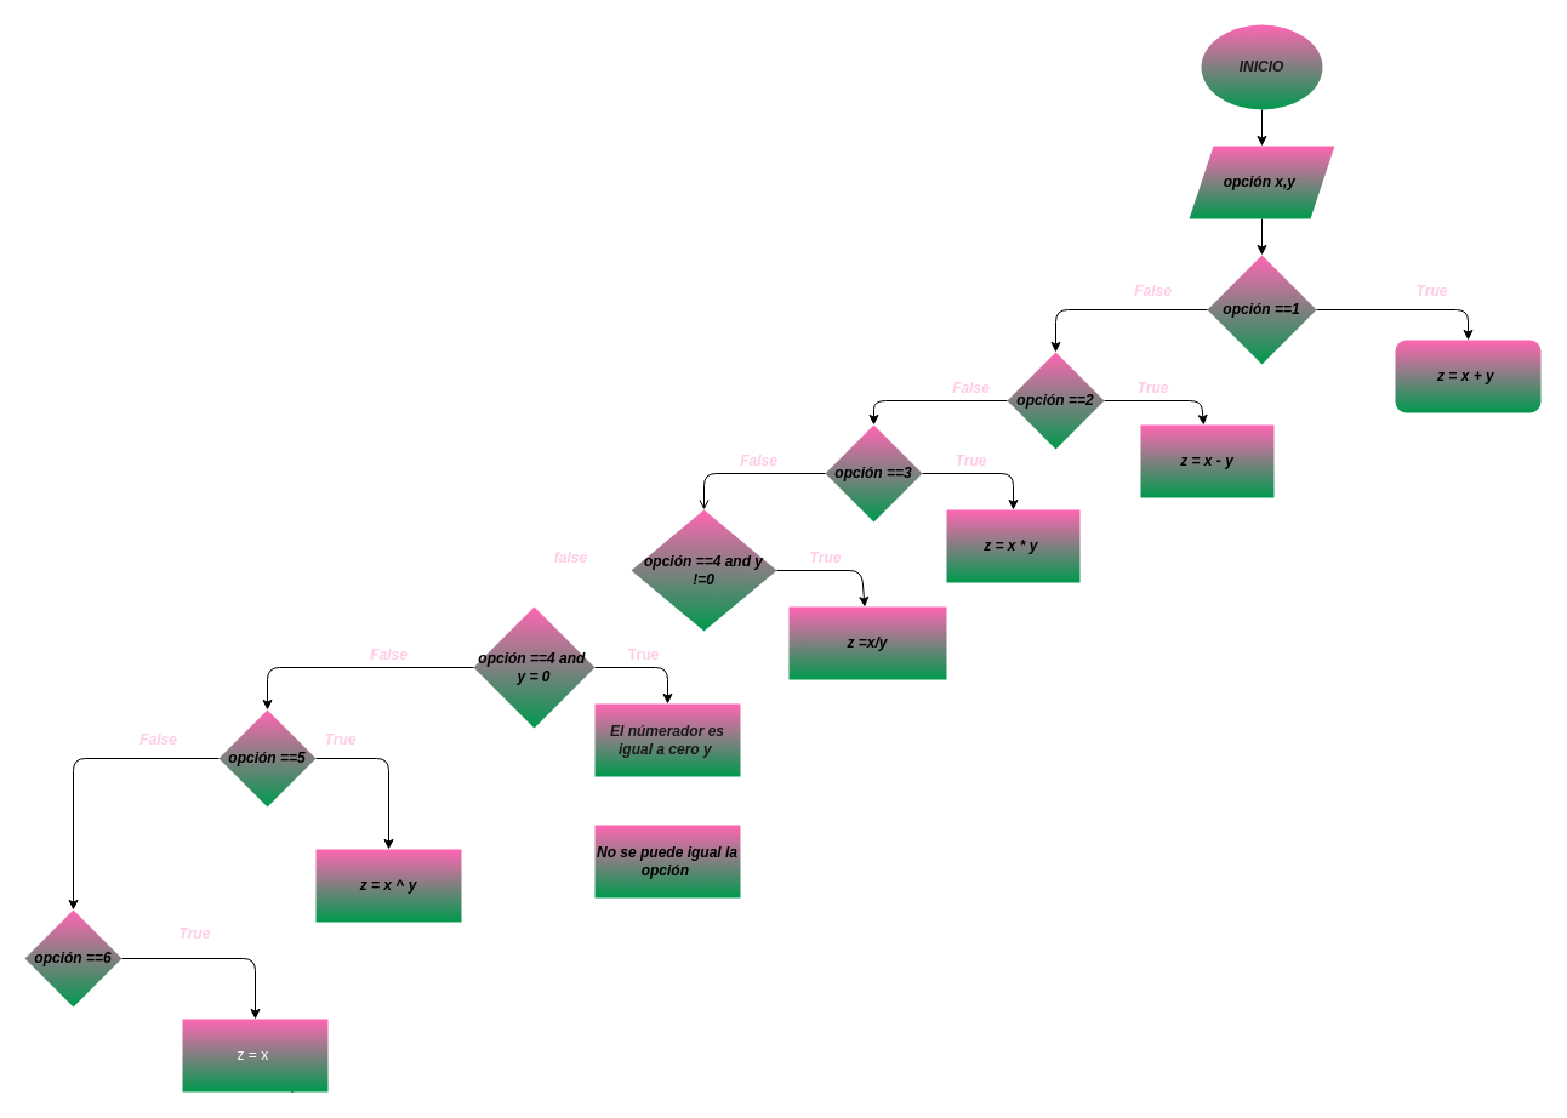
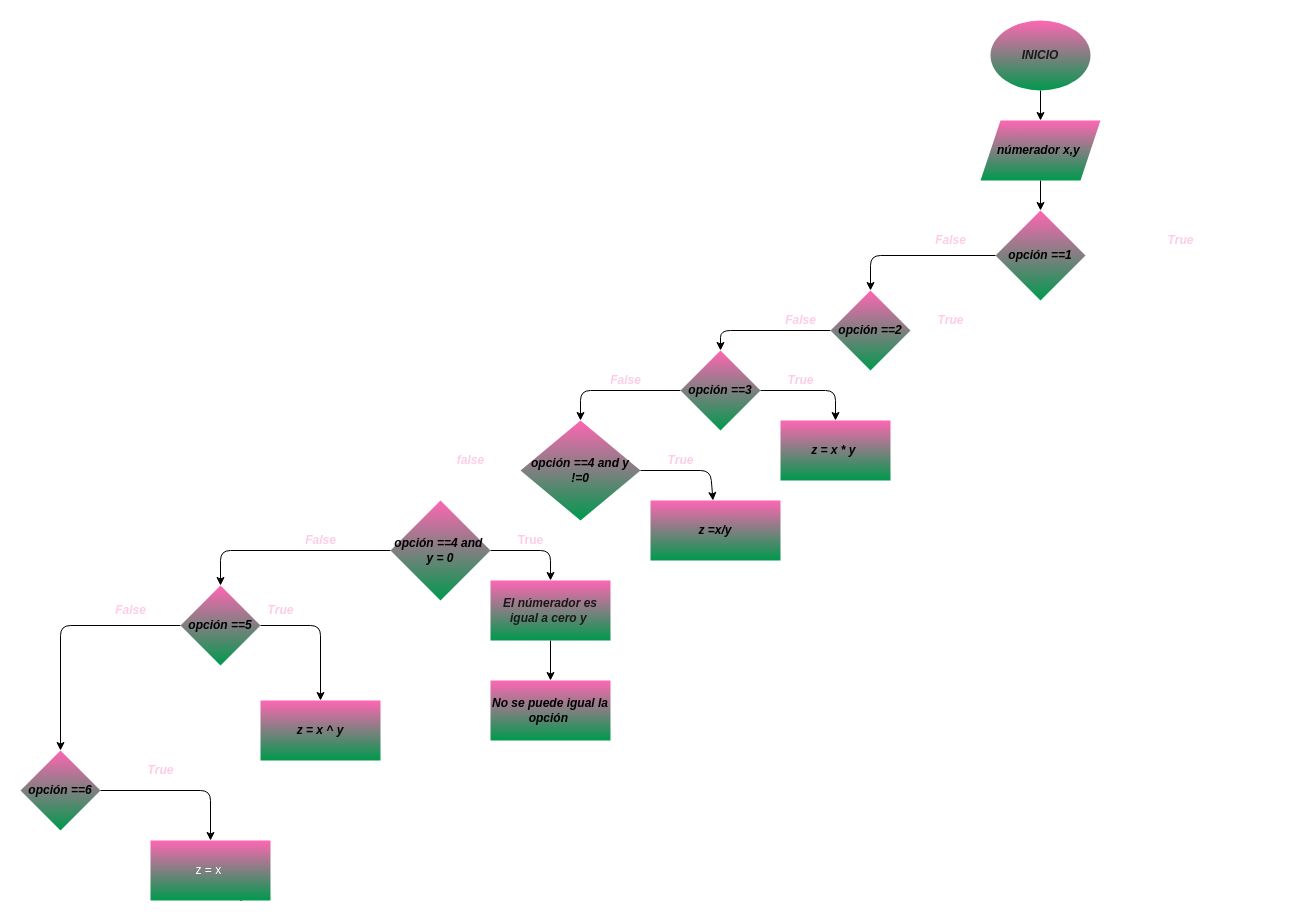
  <mxCell id="0" />
  <mxCell id="1" parent="0" />
  <mxCell id="2" value="" style="edgeStyle=none;html=1;fontColor=#1A1A1A;" edge="1" parent="1" source="3" target="5"><mxGeometry relative="1" as="geometry" /></mxCell>
  <mxCell id="3" value="&lt;b&gt;&lt;font color=&quot;#1a1a1a&quot;&gt;&lt;i&gt;INICIO&lt;/i&gt;&lt;/font&gt;&lt;/b&gt;" style="ellipse;whiteSpace=wrap;html=1;fillColor=#FF66B3;fontColor=#ffffff;strokeColor=none;gradientColor=#00994D;" vertex="1" parent="1"><mxGeometry x="990" y="20" width="100" height="70" as="geometry" /></mxCell>
  <mxCell id="4" value="" style="edgeStyle=none;html=1;fontColor=#000000;" edge="1" parent="1" source="5" target="8"><mxGeometry relative="1" as="geometry" /></mxCell>
- <mxCell id="5" value="&lt;font color=&quot;#000000&quot;&gt;&lt;b&gt;&lt;i&gt;opción x,y&amp;nbsp;&lt;/i&gt;&lt;/b&gt;&lt;/font&gt;" style="shape=parallelogram;perimeter=parallelogramPerimeter;whiteSpace=wrap;html=1;fixedSize=1;fillColor=#FF66B3;strokeColor=none;fontColor=#ffffff;gradientColor=#00994D;" vertex="1" parent="1"><mxGeometry x="980" y="120" width="120" height="60" as="geometry" /></mxCell>
- <mxCell id="6" value="" style="edgeStyle=none;html=1;fontColor=#000000;" edge="1" parent="1" source="8" target="9"><mxGeometry relative="1" as="geometry"><Array as="points"><mxPoint x="1210" y="255" /></Array></mxGeometry></mxCell>
+ <mxCell id="5" value="&lt;font color=&quot;#000000&quot;&gt;&lt;b&gt;&lt;i&gt;númerador x,y&amp;nbsp;&lt;/i&gt;&lt;/b&gt;&lt;/font&gt;" style="shape=parallelogram;perimeter=parallelogramPerimeter;whiteSpace=wrap;html=1;fixedSize=1;fillColor=#FF66B3;strokeColor=none;fontColor=#ffffff;gradientColor=#00994D;" vertex="1" parent="1"><mxGeometry x="980" y="120" width="120" height="60" as="geometry" /></mxCell>
  <mxCell id="7" value="" style="edgeStyle=none;html=1;fontColor=#000000;" edge="1" parent="1" source="8" target="12"><mxGeometry relative="1" as="geometry"><Array as="points"><mxPoint x="870" y="255" /></Array></mxGeometry></mxCell>
  <mxCell id="8" value="&lt;b&gt;&lt;font color=&quot;#000000&quot;&gt;&lt;i&gt;opción ==1&lt;/i&gt;&lt;/font&gt;&lt;/b&gt;" style="rhombus;whiteSpace=wrap;html=1;fillColor=#FF66B3;strokeColor=none;fontColor=#ffffff;gradientColor=#00994D;" vertex="1" parent="1"><mxGeometry x="995" y="210" width="90" height="90" as="geometry" /></mxCell>
- <mxCell id="9" value="&lt;b&gt;&lt;i&gt;&lt;font color=&quot;#000000&quot;&gt;z = x + y&amp;nbsp;&lt;/font&gt;&lt;/i&gt;&lt;/b&gt;" style="rounded=1;whiteSpace=wrap;html=1;fillColor=#FF66B3;strokeColor=none;fontColor=#ffffff;gradientColor=#00994D;" vertex="1" parent="1"><mxGeometry x="1150" y="280" width="120" height="60" as="geometry" /></mxCell>
- <mxCell id="10" value="" style="edgeStyle=none;html=1;fontColor=#000000;" edge="1" parent="1" source="12" target="13"><mxGeometry relative="1" as="geometry"><Array as="points"><mxPoint x="990" y="330" /></Array></mxGeometry></mxCell>
  <mxCell id="11" value="" style="edgeStyle=none;html=1;fontColor=#000000;" edge="1" parent="1" source="12" target="16"><mxGeometry relative="1" as="geometry"><Array as="points"><mxPoint x="720" y="330" /></Array></mxGeometry></mxCell>
  <mxCell id="12" value="&lt;b&gt;&lt;i&gt;&lt;font color=&quot;#000000&quot;&gt;opción ==2&lt;/font&gt;&lt;/i&gt;&lt;/b&gt;" style="rhombus;whiteSpace=wrap;html=1;fillColor=#FF66B3;strokeColor=none;fontColor=#ffffff;gradientColor=#00994D;" vertex="1" parent="1"><mxGeometry x="830" y="290" width="80" height="80" as="geometry" /></mxCell>
- <mxCell id="13" value="&lt;b&gt;&lt;i&gt;&lt;font color=&quot;#000000&quot;&gt;z = x - y&lt;/font&gt;&lt;/i&gt;&lt;/b&gt;" style="whiteSpace=wrap;html=1;fillColor=#FF66B3;strokeColor=none;fontColor=#ffffff;gradientColor=#00994D;" vertex="1" parent="1"><mxGeometry x="940" y="350" width="110" height="60" as="geometry" /></mxCell>
  <mxCell id="14" value="" style="edgeStyle=none;html=1;fontColor=#000000;" edge="1" parent="1" source="16" target="17"><mxGeometry relative="1" as="geometry"><Array as="points"><mxPoint x="835" y="390" /></Array></mxGeometry></mxCell>
- <mxCell id="15" value="" style="edgeStyle=none;html=1;fontColor=#1A1A1A;endArrow=open;" edge="1" parent="1" source="16" target="19"><mxGeometry relative="1" as="geometry"><Array as="points"><mxPoint x="580" y="390" /></Array></mxGeometry></mxCell>
+ <mxCell id="15" value="" style="edgeStyle=none;html=1;fontColor=#1A1A1A;" edge="1" parent="1" source="16" target="19"><mxGeometry relative="1" as="geometry"><Array as="points"><mxPoint x="580" y="390" /></Array></mxGeometry></mxCell>
  <mxCell id="16" value="&lt;b&gt;&lt;i&gt;&lt;font color=&quot;#000000&quot;&gt;opción ==3&lt;/font&gt;&lt;/i&gt;&lt;/b&gt;" style="rhombus;whiteSpace=wrap;html=1;fillColor=#FF66B3;strokeColor=none;fontColor=#ffffff;gradientColor=#00994D;" vertex="1" parent="1"><mxGeometry x="680" y="350" width="80" height="80" as="geometry" /></mxCell>
  <mxCell id="17" value="&lt;b&gt;&lt;i&gt;&lt;font color=&quot;#000000&quot;&gt;z = x * y&amp;nbsp;&lt;/font&gt;&lt;/i&gt;&lt;/b&gt;" style="whiteSpace=wrap;html=1;fillColor=#FF66B3;strokeColor=none;fontColor=#ffffff;gradientColor=#00994D;" vertex="1" parent="1"><mxGeometry x="780" y="420" width="110" height="60" as="geometry" /></mxCell>
  <mxCell id="18" value="" style="edgeStyle=none;html=1;fontColor=#000000;" edge="1" parent="1" source="19" target="20"><mxGeometry relative="1" as="geometry"><Array as="points"><mxPoint x="710" y="470" /></Array></mxGeometry></mxCell>
  <mxCell id="19" value="&lt;b&gt;&lt;i&gt;&lt;font color=&quot;#000000&quot;&gt;opción ==4 and y&lt;br&gt;!=0&lt;/font&gt;&lt;/i&gt;&lt;/b&gt;" style="rhombus;whiteSpace=wrap;html=1;fillColor=#FF66B3;strokeColor=none;fontColor=#ffffff;gradientColor=#00994D;" vertex="1" parent="1"><mxGeometry x="520" y="420" width="120" height="100" as="geometry" /></mxCell>
  <mxCell id="20" value="&lt;b&gt;&lt;i&gt;&lt;font color=&quot;#000000&quot;&gt;z =x/y&lt;/font&gt;&lt;/i&gt;&lt;/b&gt;" style="whiteSpace=wrap;html=1;fillColor=#FF66B3;strokeColor=none;fontColor=#ffffff;gradientColor=#00994D;" vertex="1" parent="1"><mxGeometry x="650" y="500" width="130" height="60" as="geometry" /></mxCell>
  <mxCell id="21" value="" style="edgeStyle=none;html=1;fontColor=#000000;" edge="1" parent="1" source="23" target="25"><mxGeometry relative="1" as="geometry"><Array as="points"><mxPoint x="550" y="550" /></Array></mxGeometry></mxCell>
  <mxCell id="22" value="" style="edgeStyle=none;html=1;fontColor=#000000;" edge="1" parent="1" source="23" target="29"><mxGeometry relative="1" as="geometry"><Array as="points"><mxPoint x="220" y="550" /></Array></mxGeometry></mxCell>
  <mxCell id="23" value="&lt;b&gt;&lt;i&gt;&lt;font color=&quot;#000000&quot;&gt;opción ==4 and&amp;nbsp;&lt;br&gt;y = 0&lt;/font&gt;&lt;/i&gt;&lt;/b&gt;" style="rhombus;whiteSpace=wrap;html=1;fillColor=#FF66B3;strokeColor=none;fontColor=#ffffff;gradientColor=#00994D;" vertex="1" parent="1"><mxGeometry x="390" y="500" width="100" height="100" as="geometry" /></mxCell>
+ <mxCell id="24" value="" style="edgeStyle=none;html=1;fontColor=#1A1A1A;" edge="1" parent="1" source="25" target="26"><mxGeometry relative="1" as="geometry" /></mxCell>
  <mxCell id="25" value="&lt;b&gt;&lt;i&gt;&lt;font color=&quot;#1a1a1a&quot;&gt;El númerador es igual a cero y&amp;nbsp;&lt;/font&gt;&lt;/i&gt;&lt;/b&gt;" style="whiteSpace=wrap;html=1;fillColor=#FF66B3;strokeColor=none;fontColor=#ffffff;gradientColor=#00994D;" vertex="1" parent="1"><mxGeometry x="490" y="580" width="120" height="60" as="geometry" /></mxCell>
  <mxCell id="26" value="&lt;font color=&quot;#000000&quot;&gt;&lt;b&gt;&lt;i&gt;No se puede igual la opción&amp;nbsp;&lt;/i&gt;&lt;/b&gt;&lt;/font&gt;" style="whiteSpace=wrap;html=1;fillColor=#FF66B3;strokeColor=none;fontColor=#ffffff;gradientColor=#00994D;" vertex="1" parent="1"><mxGeometry x="490" y="680" width="120" height="60" as="geometry" /></mxCell>
  <mxCell id="27" value="" style="edgeStyle=none;html=1;fontColor=#000000;" edge="1" parent="1" source="29" target="30"><mxGeometry relative="1" as="geometry"><Array as="points"><mxPoint x="320" y="625" /></Array></mxGeometry></mxCell>
  <mxCell id="28" value="" style="edgeStyle=none;html=1;fontColor=#000000;" edge="1" parent="1" source="29" target="32"><mxGeometry relative="1" as="geometry"><Array as="points"><mxPoint x="60" y="625" /></Array></mxGeometry></mxCell>
  <mxCell id="29" value="&lt;b&gt;&lt;i&gt;&lt;font color=&quot;#000000&quot;&gt;opción ==5&lt;/font&gt;&lt;/i&gt;&lt;/b&gt;" style="rhombus;whiteSpace=wrap;html=1;fillColor=#FF66B3;strokeColor=none;fontColor=#ffffff;gradientColor=#00994D;" vertex="1" parent="1"><mxGeometry x="180" y="585" width="80" height="80" as="geometry" /></mxCell>
  <mxCell id="30" value="&lt;b&gt;&lt;i&gt;&lt;font color=&quot;#000000&quot;&gt;z = x ^ y&lt;/font&gt;&lt;/i&gt;&lt;/b&gt;" style="whiteSpace=wrap;html=1;fillColor=#FF66B3;strokeColor=none;fontColor=#ffffff;gradientColor=#00994D;" vertex="1" parent="1"><mxGeometry x="260" y="700" width="120" height="60" as="geometry" /></mxCell>
  <mxCell id="31" value="" style="edgeStyle=none;html=1;fontColor=#000000;" edge="1" parent="1" source="32" target="34"><mxGeometry relative="1" as="geometry"><Array as="points"><mxPoint x="210" y="790" /></Array></mxGeometry></mxCell>
  <mxCell id="32" value="&lt;b&gt;&lt;i&gt;&lt;font color=&quot;#000000&quot;&gt;opción ==6&lt;/font&gt;&lt;/i&gt;&lt;/b&gt;" style="rhombus;whiteSpace=wrap;html=1;fillColor=#FF66B3;strokeColor=none;fontColor=#ffffff;gradientColor=#00994D;" vertex="1" parent="1"><mxGeometry x="20" y="750" width="80" height="80" as="geometry" /></mxCell>
  <mxCell id="33" style="edgeStyle=none;html=1;exitX=0.75;exitY=1;exitDx=0;exitDy=0;fontColor=#000000;" edge="1" parent="1" source="34"><mxGeometry relative="1" as="geometry"><mxPoint x="260" y="890" as="targetPoint" /></mxGeometry></mxCell>
  <mxCell id="34" value="z = x&amp;nbsp;" style="whiteSpace=wrap;html=1;fillColor=#FF66B3;strokeColor=none;fontColor=#ffffff;gradientColor=#00994D;" vertex="1" parent="1"><mxGeometry x="150" y="840" width="120" height="60" as="geometry" /></mxCell>
  <mxCell id="35" value="&lt;b&gt;&lt;i&gt;&lt;font color=&quot;#ffcce6&quot;&gt;True&lt;/font&gt;&lt;/i&gt;&lt;/b&gt;" style="text;html=1;align=center;verticalAlign=middle;resizable=0;points=[];autosize=1;strokeColor=none;fillColor=none;fontColor=#000000;" vertex="1" parent="1"><mxGeometry x="1160" y="230" width="40" height="20" as="geometry" /></mxCell>
  <mxCell id="36" value="&lt;b&gt;&lt;i&gt;False&lt;/i&gt;&lt;/b&gt;" style="text;html=1;align=center;verticalAlign=middle;resizable=0;points=[];autosize=1;strokeColor=none;fillColor=none;fontColor=#FFCCE6;" vertex="1" parent="1"><mxGeometry x="925" y="230" width="50" height="20" as="geometry" /></mxCell>
  <mxCell id="37" value="&lt;b&gt;&lt;i&gt;True&lt;/i&gt;&lt;/b&gt;" style="text;html=1;align=center;verticalAlign=middle;resizable=0;points=[];autosize=1;strokeColor=none;fillColor=none;fontColor=#FFCCE6;" vertex="1" parent="1"><mxGeometry x="930" y="310" width="40" height="20" as="geometry" /></mxCell>
  <mxCell id="38" value="&lt;b&gt;&lt;i&gt;False&lt;/i&gt;&lt;/b&gt;" style="text;html=1;align=center;verticalAlign=middle;resizable=0;points=[];autosize=1;strokeColor=none;fillColor=none;fontColor=#FFCCE6;" vertex="1" parent="1"><mxGeometry x="775" y="310" width="50" height="20" as="geometry" /></mxCell>
  <mxCell id="39" value="&lt;b&gt;&lt;i&gt;True&lt;/i&gt;&lt;/b&gt;" style="text;html=1;align=center;verticalAlign=middle;resizable=0;points=[];autosize=1;strokeColor=none;fillColor=none;fontColor=#FFCCE6;" vertex="1" parent="1"><mxGeometry x="780" y="370" width="40" height="20" as="geometry" /></mxCell>
  <mxCell id="40" value="&lt;b&gt;&lt;i&gt;False&lt;/i&gt;&lt;/b&gt;" style="text;html=1;align=center;verticalAlign=middle;resizable=0;points=[];autosize=1;strokeColor=none;fillColor=none;fontColor=#FFCCE6;" vertex="1" parent="1"><mxGeometry x="600" y="370" width="50" height="20" as="geometry" /></mxCell>
  <mxCell id="41" value="&lt;b&gt;&lt;i&gt;True&lt;/i&gt;&lt;/b&gt;" style="text;html=1;align=center;verticalAlign=middle;resizable=0;points=[];autosize=1;strokeColor=none;fillColor=none;fontColor=#FFCCE6;" vertex="1" parent="1"><mxGeometry x="660" y="450" width="40" height="20" as="geometry" /></mxCell>
  <mxCell id="42" value="&lt;b&gt;&lt;i&gt;false&lt;/i&gt;&lt;/b&gt;" style="text;html=1;align=center;verticalAlign=middle;resizable=0;points=[];autosize=1;strokeColor=none;fillColor=none;fontColor=#FFCCE6;" vertex="1" parent="1"><mxGeometry x="450" y="450" width="40" height="20" as="geometry" /></mxCell>
  <mxCell id="43" value="&lt;b&gt;True&lt;/b&gt;" style="text;html=1;align=center;verticalAlign=middle;resizable=0;points=[];autosize=1;strokeColor=none;fillColor=none;fontColor=#FFCCE6;" vertex="1" parent="1"><mxGeometry x="510" y="530" width="40" height="20" as="geometry" /></mxCell>
  <mxCell id="44" value="&lt;b&gt;&lt;i&gt;False&lt;/i&gt;&lt;/b&gt;" style="text;html=1;align=center;verticalAlign=middle;resizable=0;points=[];autosize=1;strokeColor=none;fillColor=none;fontColor=#FFCCE6;" vertex="1" parent="1"><mxGeometry x="295" y="530" width="50" height="20" as="geometry" /></mxCell>
  <mxCell id="45" value="&lt;b&gt;&lt;i&gt;True&lt;/i&gt;&lt;/b&gt;" style="text;html=1;align=center;verticalAlign=middle;resizable=0;points=[];autosize=1;strokeColor=none;fillColor=none;fontColor=#FFCCE6;" vertex="1" parent="1"><mxGeometry x="260" y="600" width="40" height="20" as="geometry" /></mxCell>
  <mxCell id="46" value="&lt;b&gt;&lt;i&gt;False&lt;/i&gt;&lt;/b&gt;" style="text;html=1;align=center;verticalAlign=middle;resizable=0;points=[];autosize=1;strokeColor=none;fillColor=none;fontColor=#FFCCE6;" vertex="1" parent="1"><mxGeometry x="105" y="600" width="50" height="20" as="geometry" /></mxCell>
  <mxCell id="47" value="&lt;b&gt;&lt;i&gt;True&lt;/i&gt;&lt;/b&gt;" style="text;html=1;align=center;verticalAlign=middle;resizable=0;points=[];autosize=1;strokeColor=none;fillColor=none;fontColor=#FFCCE6;" vertex="1" parent="1"><mxGeometry x="140" y="760" width="40" height="20" as="geometry" /></mxCell>
